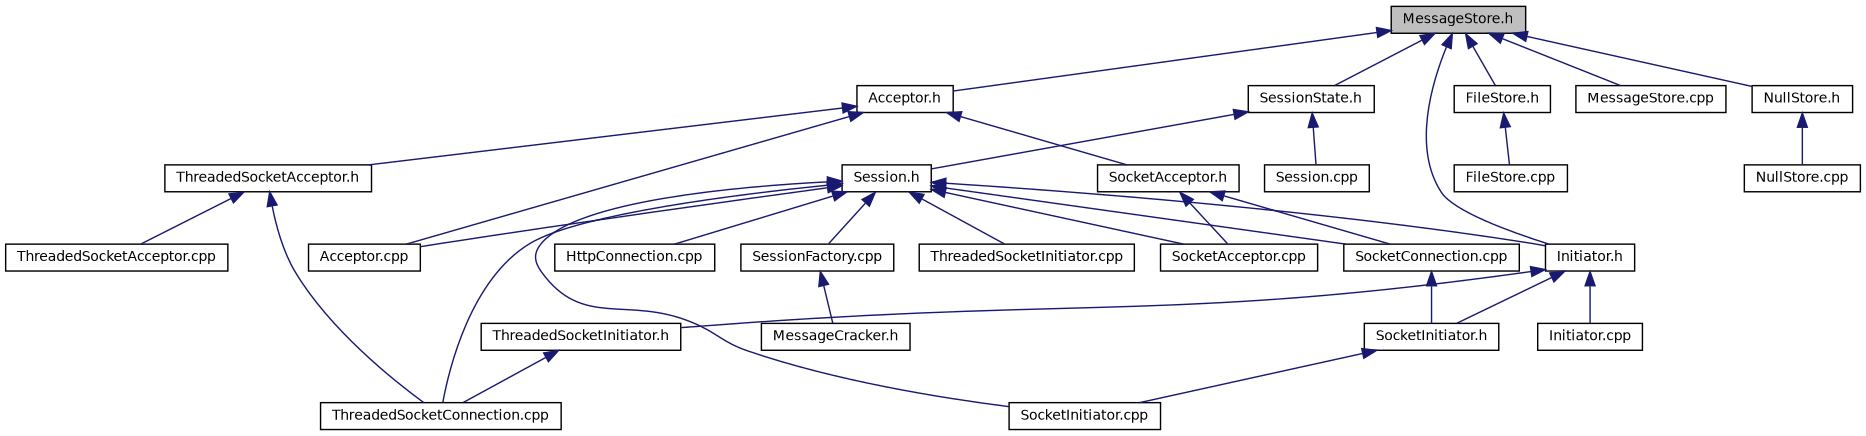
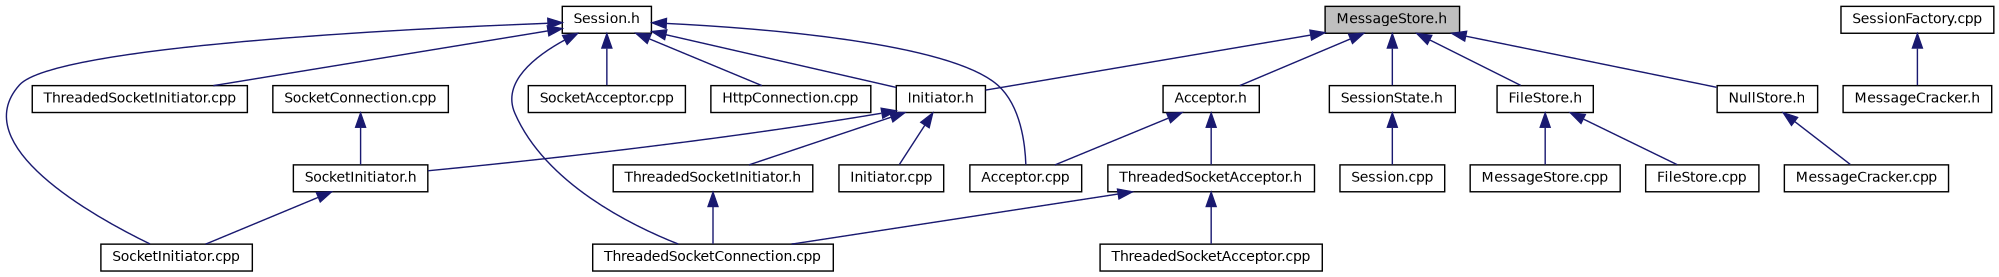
  digraph {
    node [color=black fillcolor=white fontname=Helvetica fontsize=10 shape=record style=filled]
    edge [color=midnightblue dir=back fontname=Helvetica fontsize=10 labelfontname=Helvetica labelfontsize=10 style=solid]
    n1 [fillcolor=grey75 fontcolor=black height=0.2 label="MessageStore.h" width=0.4]
    n2 [height=0.2 label="Acceptor.h" width=0.4]
    n3 [height=0.2 label="SessionState.h" width=0.4]
    n4 [height=0.2 label="Initiator.h" width=0.4]
    n5 [height=0.2 label="FileStore.h" width=0.4]
    n6 [height=0.2 label="MessageStore.cpp" width=0.4]
    n7 [height=0.2 label="NullStore.h" width=0.4]
    n8 [height=0.2 label="Acceptor.cpp" width=0.4]
-   n9 [height=0.2 label="SocketAcceptor.h" width=0.4]
    n10 [height=0.2 label="ThreadedSocketAcceptor.h" width=0.4]
    n11 [height=0.2 label="Session.h" width=0.4]
    n12 [height=0.2 label="Session.cpp" width=0.4]
    n13 [height=0.2 label="Initiator.cpp" width=0.4]
    n14 [height=0.2 label="SocketInitiator.h" width=0.4]
    n15 [height=0.2 label="ThreadedSocketInitiator.h" width=0.4]
    n16 [height=0.2 label="FileStore.cpp" width=0.4]
-   n17 [height=0.2 label="NullStore.cpp" width=0.4]
+   n17 [height=0.2 label="MessageCracker.cpp" width=0.4]
    n18 [height=0.2 label="SocketAcceptor.cpp" width=0.4]
    n19 [height=0.2 label="SocketConnection.cpp" width=0.4]
    n20 [height=0.2 label="ThreadedSocketAcceptor.cpp" width=0.4]
    n21 [height=0.2 label="ThreadedSocketConnection.cpp" width=0.4]
    n22 [height=0.2 label="HttpConnection.cpp" width=0.4]
    n23 [height=0.2 label="SocketInitiator.cpp" width=0.4]
    n24 [height=0.2 label="ThreadedSocketInitiator.cpp" width=0.4]
    n25 [height=0.2 label="SessionFactory.cpp" width=0.4]
    n26 [height=0.2 label="MessageCracker.h" width=0.4]
    n1 -> n2
    n1 -> n3
    n1 -> n4
    n1 -> n5
-   n1 -> n6
+   n5 -> n6
    n1 -> n7
    n2 -> n8
-   n2 -> n9
    n2 -> n10
-   n3 -> n11
    n3 -> n12
    n4 -> n13
    n4 -> n14
    n4 -> n15
    n5 -> n16
    n7 -> n17
-   n9 -> n18
-   n9 -> n19
    n10 -> n20
    n10 -> n21
    n11 -> n4
    n11 -> n8
    n11 -> n18
-   n11 -> n19
    n11 -> n21
    n11 -> n22
    n11 -> n23
    n11 -> n24
-   n11 -> n25
    n14 -> n23
    n15 -> n21
    n19 -> n14
    n25 -> n26
  }
